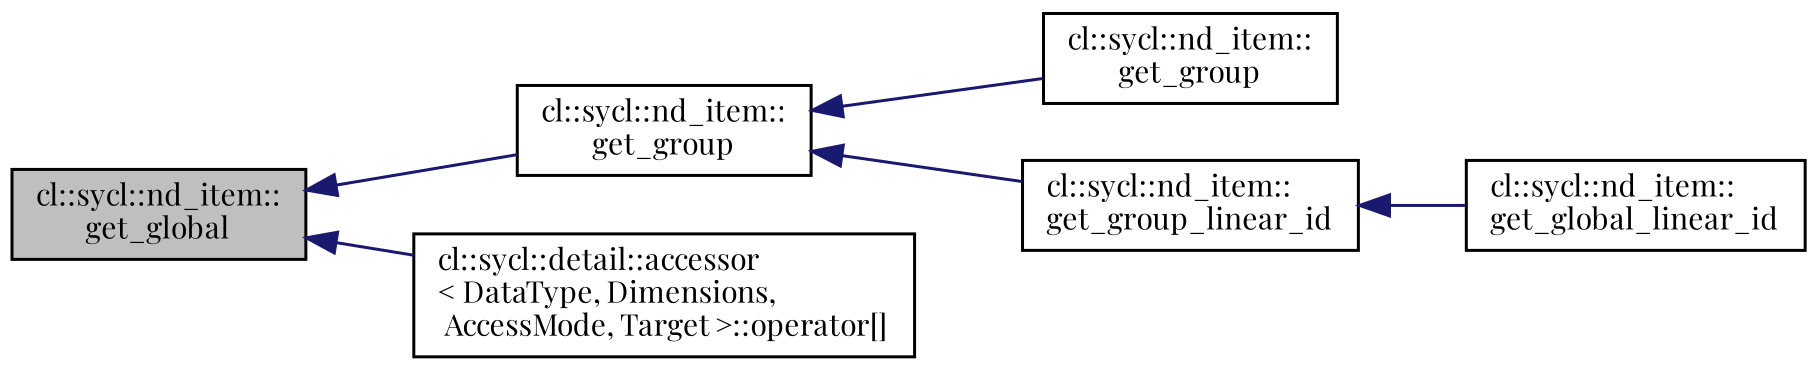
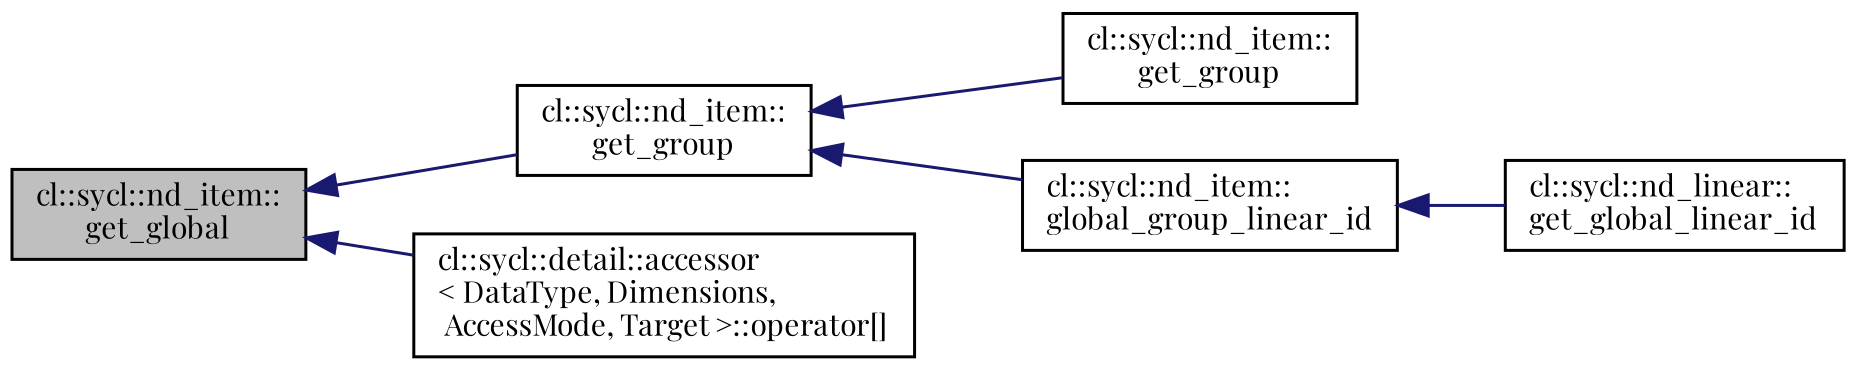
  digraph {
    fontname="Playfair Display"
    rankdir=LR
    node [color=black fontname="Playfair Display" fontsize=10 shape=record]
    edge [color=midnightblue dir=back fontname="Playfair Display" fontsize=10 labelfontname=Helvetica labelfontsize=10 style=solid]
    n1 [fillcolor=grey75 fontcolor=black height=0.2 label="cl::sycl::nd_item::\lget_global" style=filled width=0.4]
    n2 [height=0.2 label="cl::sycl::nd_item::\lget_group" width=0.4]
    n3 [height=0.2 label="cl::sycl::detail::accessor\l\< DataType, Dimensions,\l AccessMode, Target \>::operator[]" width=0.4]
-   n4 [height=0.2 label="cl::sycl::nd_item::\lget_global_linear_id" width=0.4]
+   n4 [height=0.2 label="cl::sycl::nd_linear::\lget_global_linear_id" width=0.4]
    n5 [height=0.2 label="cl::sycl::nd_item::\lget_group" width=0.4]
-   n6 [height=0.2 label="cl::sycl::nd_item::\lget_group_linear_id" width=0.4]
+   n6 [height=0.2 label="cl::sycl::nd_item::\lglobal_group_linear_id" width=0.4]
    n1 -> n2
    n1 -> n3
    n2 -> n5
    n2 -> n6
    n6 -> n4
  }
